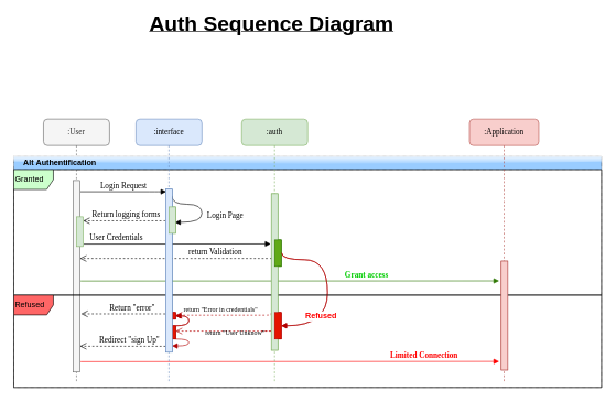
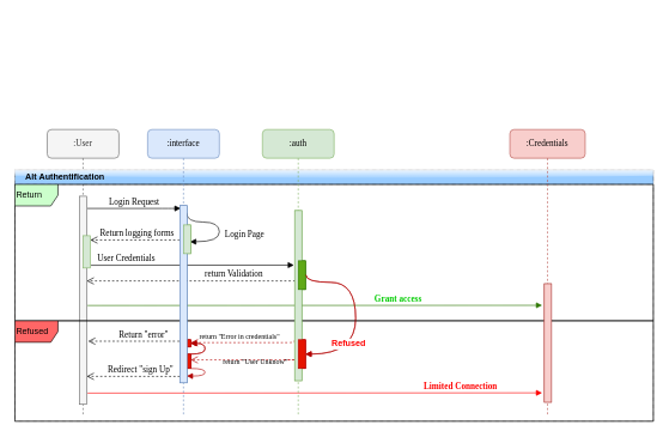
  <mxCell id="0" />
  <mxCell id="1" parent="0" />
  <mxCell id="2" value=":User" style="shape=umlLifeline;perimeter=lifelinePerimeter;whiteSpace=wrap;html=1;container=1;collapsible=0;recursiveResize=0;outlineConnect=0;rounded=1;shadow=0;comic=0;labelBackgroundColor=none;strokeWidth=1;fontFamily=Verdana;fontSize=12;align=center;fillColor=#f5f5f5;strokeColor=#666666;fontColor=#333333;" vertex="1" parent="1"><mxGeometry x="65" y="180" width="100" height="400" as="geometry" /></mxCell>
  <mxCell id="3" value="" style="html=1;points=[];perimeter=orthogonalPerimeter;rounded=0;shadow=0;comic=0;labelBackgroundColor=none;strokeWidth=1;fontFamily=Verdana;fontSize=12;align=center;fillColor=#f5f5f5;strokeColor=#666666;fontColor=#333333;" vertex="1" parent="1"><mxGeometry x="110" y="273" width="10" height="290" as="geometry" /></mxCell>
  <mxCell id="4" value="" style="html=1;points=[];perimeter=orthogonalPerimeter;rounded=0;shadow=0;comic=0;labelBackgroundColor=none;strokeWidth=1;fontFamily=Verdana;fontSize=12;align=center;fillColor=#f8cecc;strokeColor=#b85450;" vertex="1" parent="1"><mxGeometry x="758" y="395" width="10" height="165" as="geometry" /></mxCell>
  <mxCell id="5" value="" style="html=1;points=[];perimeter=orthogonalPerimeter;rounded=0;shadow=0;comic=0;labelBackgroundColor=none;strokeWidth=1;fontFamily=Verdana;fontSize=12;align=center;fillColor=#d5e8d4;strokeColor=#82b366;" vertex="1" parent="1"><mxGeometry x="410" y="293" width="10" height="237" as="geometry" /></mxCell>
  <mxCell id="6" value="" style="html=1;points=[];perimeter=orthogonalPerimeter;fillColor=#60a917;strokeColor=#2D7600;fontColor=#ffffff;" vertex="1" parent="1"><mxGeometry x="415" y="363" width="10" height="40" as="geometry" /></mxCell>
  <mxCell id="7" value="" style="html=1;points=[];perimeter=orthogonalPerimeter;fillColor=#e51400;strokeColor=#B20000;fontColor=#ffffff;" vertex="1" parent="1"><mxGeometry x="415" y="473" width="10" height="40" as="geometry" /></mxCell>
  <mxCell id="8" value="" style="html=1;verticalAlign=bottom;endArrow=block;labelBackgroundColor=none;fontFamily=Verdana;fontSize=12;elbow=vertical;edgeStyle=orthogonalEdgeStyle;curved=1;fillColor=#e51400;strokeColor=#B20000;exitX=1.06;exitY=0.49;exitDx=0;exitDy=0;exitPerimeter=0;" edge="1" parent="1" source="6" target="7"><mxGeometry x="0.43" y="11" relative="1" as="geometry"><mxPoint x="50.7" y="-37" as="sourcePoint" /><mxPoint x="45.1" y="-16.2" as="targetPoint" /><Array as="points"><mxPoint x="425" y="393" /><mxPoint x="495" y="393" /><mxPoint x="495" y="493" /></Array><mxPoint x="5" y="-2" as="offset" /></mxGeometry></mxCell>
  <mxCell id="9" value="&lt;font color=&quot;#ff0000&quot;&gt;&lt;b&gt;Refused&lt;/b&gt;&lt;/font&gt;" style="text;html=1;align=center;verticalAlign=middle;resizable=0;points=[];;labelBackgroundColor=#ffffff;" vertex="1" connectable="0" parent="8"><mxGeometry x="0.321" y="-11" relative="1" as="geometry"><mxPoint as="offset" /></mxGeometry></mxCell>
  <mxCell id="10" value="&lt;span style=&quot;color: rgba(0 , 0 , 0 , 0) ; font-family: monospace ; font-size: 0px&quot;&gt;%3CmxGraphModel%3E%3Croot%3E%3CmxCell%20id%3D%220%22%2F%3E%3CmxCell%20id%3D%221%22%20parent%3D%220%22%2F%3E%3CmxCell%20id%3D%222%22%20value%3D%22%22%20style%3D%22html%3D1%3BverticalAlign%3Dbottom%3BendArrow%3Dblock%3BlabelBackgroundColor%3Dnone%3BfontFamily%3DVerdana%3BfontSize%3D12%3Belbow%3Dvertical%3BedgeStyle%3DorthogonalEdgeStyle%3Bcurved%3D1%3BentryX%3D0.957%3BentryY%3D0.962%3BentryDx%3D0%3BentryDy%3D0%3BentryPerimeter%3D0%3BfillColor%3D%23e51400%3BstrokeColor%3D%23B20000%3B%22%20edge%3D%221%22%20parent%3D%221%22%3E%3CmxGeometry%20x%3D%220.43%22%20y%3D%2211%22%20relative%3D%221%22%20as%3D%22geometry%22%3E%3CmxPoint%20x%3D%22300.31%22%20y%3D%22730.103%22%20as%3D%22sourcePoint%22%2F%3E%3CmxPoint%20x%3D%22294.793%22%20y%3D%22750.793%22%20as%3D%22targetPoint%22%2F%3E%3CArray%20as%3D%22points%22%3E%3CmxPoint%20x%3D%22300%22%20y%3D%22740%22%2F%3E%3CmxPoint%20x%3D%22330%22%20y%3D%22740%22%2F%3E%3CmxPoint%20x%3D%22330%22%20y%3D%22751%22%2F%3E%3C%2FArray%3E%3CmxPoint%20x%3D%225%22%20y%3D%22-2%22%20as%3D%22offset%22%2F%3E%3C%2FmxGeometry%3E%3C%2FmxCell%3E%3C%2Froot%3E%3C%2FmxGraphModel%3E&lt;/span&gt;" style="html=1;points=[];perimeter=orthogonalPerimeter;fillColor=#e51400;strokeColor=#B20000;fontColor=#ffffff;" vertex="1" parent="1"><mxGeometry x="255" y="493" width="10" height="20" as="geometry" /></mxCell>
  <mxCell id="11" value="&lt;span style=&quot;color: rgba(0 , 0 , 0 , 0) ; font-family: monospace ; font-size: 0px&quot;&gt;%3CmxGraphModel%3E%3Croot%3E%3CmxCell%20id%3D%220%22%2F%3E%3CmxCell%20id%3D%221%22%20parent%3D%220%22%2F%3E%3CmxCell%20id%3D%222%22%20value%3D%22%22%20style%3D%22html%3D1%3BverticalAlign%3Dbottom%3BendArrow%3Dblock%3BlabelBackgroundColor%3Dnone%3BfontFamily%3DVerdana%3BfontSize%3D12%3Belbow%3Dvertical%3BedgeStyle%3DorthogonalEdgeStyle%3Bcurved%3D1%3BentryX%3D0.957%3BentryY%3D0.962%3BentryDx%3D0%3BentryDy%3D0%3BentryPerimeter%3D0%3BfillColor%3D%23e51400%3BstrokeColor%3D%23B20000%3B%22%20edge%3D%221%22%20parent%3D%221%22%3E%3CmxGeometry%20x%3D%220.43%22%20y%3D%2211%22%20relative%3D%221%22%20as%3D%22geometry%22%3E%3CmxPoint%20x%3D%22300.31%22%20y%3D%22730.103%22%20as%3D%22sourcePoint%22%2F%3E%3CmxPoint%20x%3D%22294.793%22%20y%3D%22750.793%22%20as%3D%22targetPoint%22%2F%3E%3CArray%20as%3D%22points%22%3E%3CmxPoint%20x%3D%22300%22%20y%3D%22740%22%2F%3E%3CmxPoint%20x%3D%22330%22%20y%3D%22740%22%2F%3E%3CmxPoint%20x%3D%22330%22%20y%3D%22751%22%2F%3E%3C%2FArray%3E%3CmxPoint%20x%3D%225%22%20y%3D%22-2%22%20as%3D%22offset%22%2F%3E%3C%2FmxGeometry%3E%3C%2FmxCell%3E%3C%2Froot%3E%3C%2FmxGraphModel%3E&lt;/span&gt;" style="html=1;points=[];perimeter=orthogonalPerimeter;fillColor=#e51400;strokeColor=#B20000;fontColor=#ffffff;" vertex="1" parent="1"><mxGeometry x="255" y="473" width="10" height="10" as="geometry" /></mxCell>
  <mxCell id="12" value="" style="html=1;points=[];perimeter=orthogonalPerimeter;rounded=0;shadow=0;comic=0;labelBackgroundColor=none;strokeWidth=1;fontFamily=Verdana;fontSize=12;align=center;fillColor=#dae8fc;strokeColor=#6c8ebf;" vertex="1" parent="1"><mxGeometry x="250" y="286" width="10" height="247" as="geometry" /></mxCell>
  <mxCell id="13" value="" style="html=1;points=[];perimeter=orthogonalPerimeter;fillColor=#d5e8d4;strokeColor=#82b366;" vertex="1" parent="1"><mxGeometry x="255" y="313" width="10" height="40" as="geometry" /></mxCell>
  <mxCell id="14" value="Login Page" style="html=1;verticalAlign=bottom;endArrow=block;labelBackgroundColor=none;fontFamily=Verdana;fontSize=12;elbow=vertical;edgeStyle=orthogonalEdgeStyle;curved=1;entryX=0.91;entryY=0.585;entryPerimeter=0;exitX=0.933;exitY=0.041;exitDx=0;exitDy=0;exitPerimeter=0;entryDx=0;entryDy=0;" edge="1" parent="1" source="12" target="13"><mxGeometry x="0.354" y="-35" relative="1" as="geometry"><mxPoint x="24" y="-132" as="sourcePoint" /><mxPoint x="29" y="-82" as="targetPoint" /><Array as="points"><mxPoint x="259" y="309" /><mxPoint x="305" y="309" /><mxPoint x="305" y="336" /></Array><mxPoint x="35" y="35" as="offset" /></mxGeometry></mxCell>
  <mxCell id="15" value="" style="html=1;verticalAlign=bottom;endArrow=block;labelBackgroundColor=none;fontFamily=Verdana;fontSize=12;elbow=vertical;edgeStyle=orthogonalEdgeStyle;curved=1;fillColor=#e51400;strokeColor=#B20000;" edge="1" parent="1" source="10" target="11"><mxGeometry x="0.43" y="11" relative="1" as="geometry"><mxPoint x="30" y="83" as="sourcePoint" /><mxPoint x="29.6" y="113.8" as="targetPoint" /><Array as="points"><mxPoint x="285" y="493" /><mxPoint x="285" y="478" /></Array><mxPoint x="5" y="-2" as="offset" /></mxGeometry></mxCell>
  <mxCell id="16" value="Login Request" style="html=1;verticalAlign=bottom;endArrow=block;labelBackgroundColor=none;fontFamily=Verdana;fontSize=12;edgeStyle=elbowEdgeStyle;elbow=vertical;" edge="1" parent="1"><mxGeometry relative="1" as="geometry"><mxPoint x="121" y="290" as="sourcePoint" /><mxPoint x="251" y="290" as="targetPoint" /><Array as="points"><mxPoint x="235" y="290" /><mxPoint x="185" y="290" /></Array></mxGeometry></mxCell>
  <mxCell id="17" value="Return logging forms" style="html=1;verticalAlign=bottom;endArrow=open;dashed=1;endSize=8;labelBackgroundColor=none;fontFamily=Verdana;fontSize=12;edgeStyle=elbowEdgeStyle;elbow=vertical;entryX=1;entryY=0.125;entryDx=0;entryDy=0;entryPerimeter=0;" edge="1" parent="1" target="18"><mxGeometry relative="1" as="geometry"><mxPoint x="155" y="333" as="targetPoint" /><Array as="points"><mxPoint x="195" y="334" /><mxPoint x="367" y="327.5" /><mxPoint x="397" y="257.5" /><mxPoint x="387" y="273.5" /></Array><mxPoint x="255" y="333" as="sourcePoint" /></mxGeometry></mxCell>
  <mxCell id="18" value="" style="html=1;points=[];perimeter=orthogonalPerimeter;fillColor=#d5e8d4;strokeColor=#82b366;" vertex="1" parent="1"><mxGeometry x="115" y="328" width="10" height="45" as="geometry" /></mxCell>
  <mxCell id="19" value="User Credentials" style="html=1;verticalAlign=bottom;endArrow=block;labelBackgroundColor=none;fontFamily=Verdana;fontSize=12;edgeStyle=elbowEdgeStyle;elbow=vertical;exitX=1.1;exitY=0.916;exitDx=0;exitDy=0;exitPerimeter=0;" edge="1" parent="1" source="18"><mxGeometry x="-0.652" relative="1" as="geometry"><mxPoint x="125" y="363" as="sourcePoint" /><mxPoint x="409" y="369" as="targetPoint" /><Array as="points"><mxPoint x="265" y="369" /><mxPoint x="239" y="363" /><mxPoint x="189" y="363" /></Array><mxPoint as="offset" /></mxGeometry></mxCell>
  <mxCell id="20" value="return Validation" style="html=1;verticalAlign=bottom;endArrow=open;dashed=1;endSize=8;labelBackgroundColor=none;fontFamily=Verdana;fontSize=12;edgeStyle=elbowEdgeStyle;elbow=vertical;exitX=0.052;exitY=0.656;exitDx=0;exitDy=0;exitPerimeter=0;" edge="1" parent="1" source="6"><mxGeometry x="-0.381" y="-1" relative="1" as="geometry"><mxPoint x="120" y="391" as="targetPoint" /><Array as="points"><mxPoint x="275" y="391" /><mxPoint x="427" y="407" /><mxPoint x="457" y="337" /><mxPoint x="447" y="353" /></Array><mxPoint x="409" y="390" as="sourcePoint" /><mxPoint as="offset" /></mxGeometry></mxCell>
  <mxCell id="21" value="&lt;font color=&quot;#00cc00&quot;&gt;&lt;b&gt;Grant access&lt;/b&gt;&lt;/font&gt;" style="html=1;verticalAlign=bottom;endArrow=block;labelBackgroundColor=none;fontFamily=Verdana;fontSize=12;edgeStyle=elbowEdgeStyle;elbow=vertical;exitX=1.117;exitY=0.525;exitDx=0;exitDy=0;exitPerimeter=0;fillColor=#60a917;strokeColor=#2D7600;" edge="1" parent="1" source="3"><mxGeometry x="0.366" y="1" relative="1" as="geometry"><mxPoint x="123" y="413" as="sourcePoint" /><mxPoint x="755" y="425" as="targetPoint" /><Array as="points"><mxPoint x="425" y="425" /></Array><mxPoint y="1" as="offset" /></mxGeometry></mxCell>
  <mxCell id="22" value="&lt;font style=&quot;font-size: 10px&quot;&gt;return &quot;Error in credentials&quot;&lt;/font&gt;" style="html=1;verticalAlign=bottom;endArrow=open;dashed=1;endSize=8;labelBackgroundColor=none;fontFamily=Verdana;fontSize=12;edgeStyle=elbowEdgeStyle;elbow=vertical;exitX=-0.019;exitY=0.763;exitDx=0;exitDy=0;exitPerimeter=0;fillColor=#e51400;strokeColor=#B20000;" edge="1" parent="1" source="5"><mxGeometry x="0.086" relative="1" as="geometry"><mxPoint x="265" y="477" as="targetPoint" /><Array as="points"><mxPoint x="425" y="477" /><mxPoint x="409.5" y="501" /><mxPoint x="439.5" y="431" /><mxPoint x="429.5" y="447" /></Array><mxPoint x="398.024" y="483.238" as="sourcePoint" /><mxPoint as="offset" /></mxGeometry></mxCell>
  <mxCell id="23" value="&lt;font style=&quot;font-size: 10px&quot;&gt;return &quot;User Unknow&quot;&lt;/font&gt;" style="html=1;verticalAlign=bottom;endArrow=open;dashed=1;endSize=8;labelBackgroundColor=none;fontFamily=Verdana;fontSize=12;edgeStyle=elbowEdgeStyle;elbow=vertical;fillColor=#e51400;strokeColor=#B20000;" edge="1" parent="1"><mxGeometry x="0.053" y="12" relative="1" as="geometry"><mxPoint x="265" y="501" as="targetPoint" /><Array as="points"><mxPoint x="425" y="501" /><mxPoint x="414.5" y="517.5" /><mxPoint x="444.5" y="447.5" /><mxPoint x="434.5" y="463.5" /></Array><mxPoint x="395" y="501" as="sourcePoint" /><mxPoint as="offset" /></mxGeometry></mxCell>
  <mxCell id="24" value="Return &quot;error&quot;" style="html=1;verticalAlign=bottom;endArrow=open;dashed=1;endSize=8;labelBackgroundColor=none;fontFamily=Verdana;fontSize=12;edgeStyle=elbowEdgeStyle;elbow=vertical;exitX=-0.057;exitY=0.314;exitDx=0;exitDy=0;exitPerimeter=0;" edge="1" parent="1" source="11"><mxGeometry x="-0.152" relative="1" as="geometry"><mxPoint x="122" y="475" as="targetPoint" /><Array as="points"><mxPoint x="165" y="475" /><mxPoint x="185" y="476" /><mxPoint x="361.5" y="477.5" /><mxPoint x="391.5" y="407.5" /><mxPoint x="381.5" y="423.5" /></Array><mxPoint x="249.5" y="483" as="sourcePoint" /><mxPoint as="offset" /></mxGeometry></mxCell>
  <mxCell id="25" value="Redirect &quot;sign Up&quot;" style="html=1;verticalAlign=bottom;endArrow=open;dashed=1;endSize=8;labelBackgroundColor=none;fontFamily=Verdana;fontSize=12;edgeStyle=elbowEdgeStyle;elbow=vertical;exitX=-0.014;exitY=0.964;exitDx=0;exitDy=0;exitPerimeter=0;" edge="1" parent="1" source="12"><mxGeometry x="-0.152" relative="1" as="geometry"><mxPoint x="120" y="524" as="targetPoint" /><Array as="points"><mxPoint x="265" y="524" /><mxPoint x="194.5" y="504" /><mxPoint x="366.5" y="497.5" /><mxPoint x="396.5" y="427.5" /><mxPoint x="386.5" y="443.5" /></Array><mxPoint x="255" y="513" as="sourcePoint" /><mxPoint as="offset" /></mxGeometry></mxCell>
  <mxCell id="26" value="" style="html=1;verticalAlign=bottom;endArrow=block;labelBackgroundColor=none;fontFamily=Verdana;fontSize=12;elbow=vertical;edgeStyle=orthogonalEdgeStyle;curved=1;entryX=0.957;entryY=0.962;entryDx=0;entryDy=0;entryPerimeter=0;fillColor=#e51400;strokeColor=#B20000;" edge="1" parent="1" target="12"><mxGeometry x="0.43" y="11" relative="1" as="geometry"><mxPoint x="265" y="513" as="sourcePoint" /><mxPoint x="265" y="523" as="targetPoint" /><Array as="points"><mxPoint x="285" y="513" /><mxPoint x="285" y="524" /></Array><mxPoint x="5" y="-2" as="offset" /></mxGeometry></mxCell>
  <mxCell id="27" value="&lt;font color=&quot;#ff0000&quot;&gt;&lt;b&gt;Limited Connection&lt;/b&gt;&lt;/font&gt;" style="html=1;verticalAlign=bottom;endArrow=block;labelBackgroundColor=none;fontFamily=Verdana;fontSize=12;edgeStyle=elbowEdgeStyle;elbow=vertical;exitX=1.117;exitY=0.946;exitDx=0;exitDy=0;exitPerimeter=0;fillColor=#e51400;strokeColor=#FF0000;" edge="1" parent="1" source="3"><mxGeometry x="0.639" y="-1" relative="1" as="geometry"><mxPoint x="165" y="545" as="sourcePoint" /><mxPoint x="755" y="547" as="targetPoint" /><Array as="points"><mxPoint x="485" y="547" /><mxPoint x="685" y="540" /><mxPoint x="745" y="540" /><mxPoint x="515" y="540" /><mxPoint x="565" y="488" /></Array><mxPoint as="offset" /></mxGeometry></mxCell>
  <mxCell id="28" value="&amp;nbsp; &amp;nbsp; Alt Authentification" style="swimlane;html=1;childLayout=stackLayout;resizeParent=1;resizeParentMax=0;horizontal=1;startSize=20;horizontalStack=0;glass=1;fillColor=#99CCFF;align=left;dashed=1;dashPattern=1 1;" vertex="1" parent="1"><mxGeometry x="20" y="236.5" width="890" height="350" as="geometry" /></mxCell>
- <mxCell id="29" value="Granted" style="shape=umlFrame;whiteSpace=wrap;html=1;glass=1;strokeColor=#000000;fillColor=#CCFFCC;gradientColor=none;align=left;" vertex="1" parent="28"><mxGeometry y="20" width="890" height="190" as="geometry" /></mxCell>
+ <mxCell id="29" value="Return" style="shape=umlFrame;whiteSpace=wrap;html=1;glass=1;strokeColor=#000000;fillColor=#CCFFCC;gradientColor=none;align=left;" vertex="1" parent="28"><mxGeometry y="20" width="890" height="190" as="geometry" /></mxCell>
  <mxCell id="30" value="Refused" style="shape=umlFrame;whiteSpace=wrap;html=1;glass=1;strokeColor=#000000;fillColor=#FF6666;gradientColor=none;align=left;" vertex="1" parent="28"><mxGeometry y="210" width="890" height="140" as="geometry" /></mxCell>
  <mxCell id="31" value=":interface" style="shape=umlLifeline;perimeter=lifelinePerimeter;whiteSpace=wrap;html=1;container=1;collapsible=0;recursiveResize=0;outlineConnect=0;rounded=1;shadow=0;comic=0;labelBackgroundColor=none;strokeWidth=1;fontFamily=Verdana;fontSize=12;align=center;fillColor=#dae8fc;strokeColor=#6c8ebf;" vertex="1" parent="1"><mxGeometry x="205" y="180" width="100" height="400" as="geometry" /></mxCell>
  <mxCell id="32" value="&lt;span style=&quot;color: rgba(0 , 0 , 0 , 0) ; font-family: monospace ; font-size: 0px&quot;&gt;%3CmxGraphModel%3E%3Croot%3E%3CmxCell%20id%3D%220%22%2F%3E%3CmxCell%20id%3D%221%22%20parent%3D%220%22%2F%3E%3CmxCell%20id%3D%222%22%20value%3D%22%22%20style%3D%22html%3D1%3BverticalAlign%3Dbottom%3BendArrow%3Dblock%3BlabelBackgroundColor%3Dnone%3BfontFamily%3DVerdana%3BfontSize%3D12%3Belbow%3Dvertical%3BedgeStyle%3DorthogonalEdgeStyle%3Bcurved%3D1%3BentryX%3D0.957%3BentryY%3D0.962%3BentryDx%3D0%3BentryDy%3D0%3BentryPerimeter%3D0%3BfillColor%3D%23e51400%3BstrokeColor%3D%23B20000%3B%22%20edge%3D%221%22%20parent%3D%221%22%3E%3CmxGeometry%20x%3D%220.43%22%20y%3D%2211%22%20relative%3D%221%22%20as%3D%22geometry%22%3E%3CmxPoint%20x%3D%22300.31%22%20y%3D%22730.103%22%20as%3D%22sourcePoint%22%2F%3E%3CmxPoint%20x%3D%22294.793%22%20y%3D%22750.793%22%20as%3D%22targetPoint%22%2F%3E%3CArray%20as%3D%22points%22%3E%3CmxPoint%20x%3D%22300%22%20y%3D%22740%22%2F%3E%3CmxPoint%20x%3D%22330%22%20y%3D%22740%22%2F%3E%3CmxPoint%20x%3D%22330%22%20y%3D%22751%22%2F%3E%3C%2FArray%3E%3CmxPoint%20x%3D%225%22%20y%3D%22-2%22%20as%3D%22offset%22%2F%3E%3C%2FmxGeometry%3E%3C%2FmxCell%3E%3C%2Froot%3E%3C%2FmxGraphModel%3E&lt;/span&gt;" style="html=1;points=[];perimeter=orthogonalPerimeter;fillColor=#e51400;strokeColor=#B20000;fontColor=#ffffff;" vertex="1" parent="31"><mxGeometry x="50" y="313" width="10" height="20" as="geometry" /></mxCell>
  <mxCell id="33" value="&lt;span style=&quot;color: rgba(0 , 0 , 0 , 0) ; font-family: monospace ; font-size: 0px&quot;&gt;%3CmxGraphModel%3E%3Croot%3E%3CmxCell%20id%3D%220%22%2F%3E%3CmxCell%20id%3D%221%22%20parent%3D%220%22%2F%3E%3CmxCell%20id%3D%222%22%20value%3D%22%22%20style%3D%22html%3D1%3BverticalAlign%3Dbottom%3BendArrow%3Dblock%3BlabelBackgroundColor%3Dnone%3BfontFamily%3DVerdana%3BfontSize%3D12%3Belbow%3Dvertical%3BedgeStyle%3DorthogonalEdgeStyle%3Bcurved%3D1%3BentryX%3D0.957%3BentryY%3D0.962%3BentryDx%3D0%3BentryDy%3D0%3BentryPerimeter%3D0%3BfillColor%3D%23e51400%3BstrokeColor%3D%23B20000%3B%22%20edge%3D%221%22%20parent%3D%221%22%3E%3CmxGeometry%20x%3D%220.43%22%20y%3D%2211%22%20relative%3D%221%22%20as%3D%22geometry%22%3E%3CmxPoint%20x%3D%22300.31%22%20y%3D%22730.103%22%20as%3D%22sourcePoint%22%2F%3E%3CmxPoint%20x%3D%22294.793%22%20y%3D%22750.793%22%20as%3D%22targetPoint%22%2F%3E%3CArray%20as%3D%22points%22%3E%3CmxPoint%20x%3D%22300%22%20y%3D%22740%22%2F%3E%3CmxPoint%20x%3D%22330%22%20y%3D%22740%22%2F%3E%3CmxPoint%20x%3D%22330%22%20y%3D%22751%22%2F%3E%3C%2FArray%3E%3CmxPoint%20x%3D%225%22%20y%3D%22-2%22%20as%3D%22offset%22%2F%3E%3C%2FmxGeometry%3E%3C%2FmxCell%3E%3C%2Froot%3E%3C%2FmxGraphModel%3E&lt;/span&gt;" style="html=1;points=[];perimeter=orthogonalPerimeter;fillColor=#e51400;strokeColor=#B20000;fontColor=#ffffff;" vertex="1" parent="31"><mxGeometry x="50" y="293" width="10" height="10" as="geometry" /></mxCell>
  <mxCell id="34" value="" style="html=1;points=[];perimeter=orthogonalPerimeter;rounded=0;shadow=0;comic=0;labelBackgroundColor=none;strokeWidth=1;fontFamily=Verdana;fontSize=12;align=center;fillColor=#dae8fc;strokeColor=#6c8ebf;" vertex="1" parent="31"><mxGeometry x="45" y="106" width="10" height="247" as="geometry" /></mxCell>
  <mxCell id="35" value="" style="html=1;points=[];perimeter=orthogonalPerimeter;fillColor=#d5e8d4;strokeColor=#82b366;" vertex="1" parent="31"><mxGeometry x="50" y="133" width="10" height="40" as="geometry" /></mxCell>
  <mxCell id="36" value="" style="html=1;verticalAlign=bottom;endArrow=block;labelBackgroundColor=none;fontFamily=Verdana;fontSize=12;elbow=vertical;edgeStyle=orthogonalEdgeStyle;curved=1;fillColor=#e51400;strokeColor=#B20000;" edge="1" parent="31" source="32" target="33"><mxGeometry x="0.43" y="11" relative="1" as="geometry"><mxPoint x="65" y="323" as="sourcePoint" /><mxPoint x="64.6" y="353.8" as="targetPoint" /><Array as="points"><mxPoint x="80" y="313" /><mxPoint x="80" y="298" /></Array><mxPoint x="5" y="-2" as="offset" /></mxGeometry></mxCell>
  <mxCell id="37" value=":auth" style="shape=umlLifeline;perimeter=lifelinePerimeter;whiteSpace=wrap;html=1;container=1;collapsible=0;recursiveResize=0;outlineConnect=0;rounded=1;shadow=0;comic=0;labelBackgroundColor=none;strokeWidth=1;fontFamily=Verdana;fontSize=12;align=center;fillColor=#d5e8d4;strokeColor=#82b366;" vertex="1" parent="1"><mxGeometry x="365" y="180" width="100" height="400" as="geometry" /></mxCell>
  <mxCell id="38" value="" style="html=1;points=[];perimeter=orthogonalPerimeter;rounded=0;shadow=0;comic=0;labelBackgroundColor=none;strokeWidth=1;fontFamily=Verdana;fontSize=12;align=center;fillColor=#d5e8d4;strokeColor=#82b366;" vertex="1" parent="37"><mxGeometry x="45" y="113" width="10" height="237" as="geometry" /></mxCell>
  <mxCell id="39" value="" style="html=1;points=[];perimeter=orthogonalPerimeter;fillColor=#60a917;strokeColor=#2D7600;fontColor=#ffffff;" vertex="1" parent="37"><mxGeometry x="50" y="183" width="10" height="40" as="geometry" /></mxCell>
  <mxCell id="40" value="" style="html=1;points=[];perimeter=orthogonalPerimeter;fillColor=#e51400;strokeColor=#B20000;fontColor=#ffffff;" vertex="1" parent="37"><mxGeometry x="50" y="293" width="10" height="40" as="geometry" /></mxCell>
  <mxCell id="41" value="" style="html=1;verticalAlign=bottom;endArrow=block;labelBackgroundColor=none;fontFamily=Verdana;fontSize=12;elbow=vertical;edgeStyle=orthogonalEdgeStyle;curved=1;fillColor=#e51400;strokeColor=#B20000;exitX=1.06;exitY=0.49;exitDx=0;exitDy=0;exitPerimeter=0;" edge="1" parent="37" source="39" target="40"><mxGeometry x="0.43" y="11" relative="1" as="geometry"><mxPoint x="85.7" y="203" as="sourcePoint" /><mxPoint x="80.1" y="223.8" as="targetPoint" /><Array as="points"><mxPoint x="60" y="213" /><mxPoint x="130" y="213" /><mxPoint x="130" y="313" /></Array><mxPoint x="5" y="-2" as="offset" /></mxGeometry></mxCell>
  <mxCell id="42" value="&lt;font color=&quot;#ff0000&quot;&gt;&lt;b&gt;Refused&lt;/b&gt;&lt;/font&gt;" style="text;html=1;align=center;verticalAlign=middle;resizable=0;points=[];;labelBackgroundColor=#ffffff;" vertex="1" connectable="0" parent="41"><mxGeometry x="0.321" y="-11" relative="1" as="geometry"><mxPoint as="offset" /></mxGeometry></mxCell>
- <mxCell id="43" value=":Application" style="shape=umlLifeline;perimeter=lifelinePerimeter;whiteSpace=wrap;html=1;container=1;collapsible=0;recursiveResize=0;outlineConnect=0;rounded=1;shadow=0;comic=0;labelBackgroundColor=none;strokeWidth=1;fontFamily=Verdana;fontSize=12;align=center;fillColor=#f8cecc;strokeColor=#b85450;" vertex="1" parent="1"><mxGeometry x="710" y="180" width="105" height="400" as="geometry" /></mxCell>
+ <mxCell id="43" value=":Credentials" style="shape=umlLifeline;perimeter=lifelinePerimeter;whiteSpace=wrap;html=1;container=1;collapsible=0;recursiveResize=0;outlineConnect=0;rounded=1;shadow=0;comic=0;labelBackgroundColor=none;strokeWidth=1;fontFamily=Verdana;fontSize=12;align=center;fillColor=#f8cecc;strokeColor=#b85450;" vertex="1" parent="1"><mxGeometry x="710" y="180" width="105" height="400" as="geometry" /></mxCell>
  <mxCell id="44" value="" style="html=1;points=[];perimeter=orthogonalPerimeter;rounded=0;shadow=0;comic=0;labelBackgroundColor=none;strokeWidth=1;fontFamily=Verdana;fontSize=12;align=center;fillColor=#f8cecc;strokeColor=#b85450;" vertex="1" parent="43"><mxGeometry x="48" y="215" width="10" height="165" as="geometry" /></mxCell>
- <mxCell id="45" value="&lt;b&gt;&lt;u&gt;&lt;font style=&quot;font-size: 32px&quot;&gt;Auth Sequence Diagram&lt;/font&gt;&lt;/u&gt;&lt;/b&gt;" style="text;html=1;align=center;verticalAlign=middle;resizable=0;points=[];;autosize=1;" vertex="1" parent="1"><mxGeometry x="215" y="20" width="390" height="30" as="geometry" /></mxCell>
